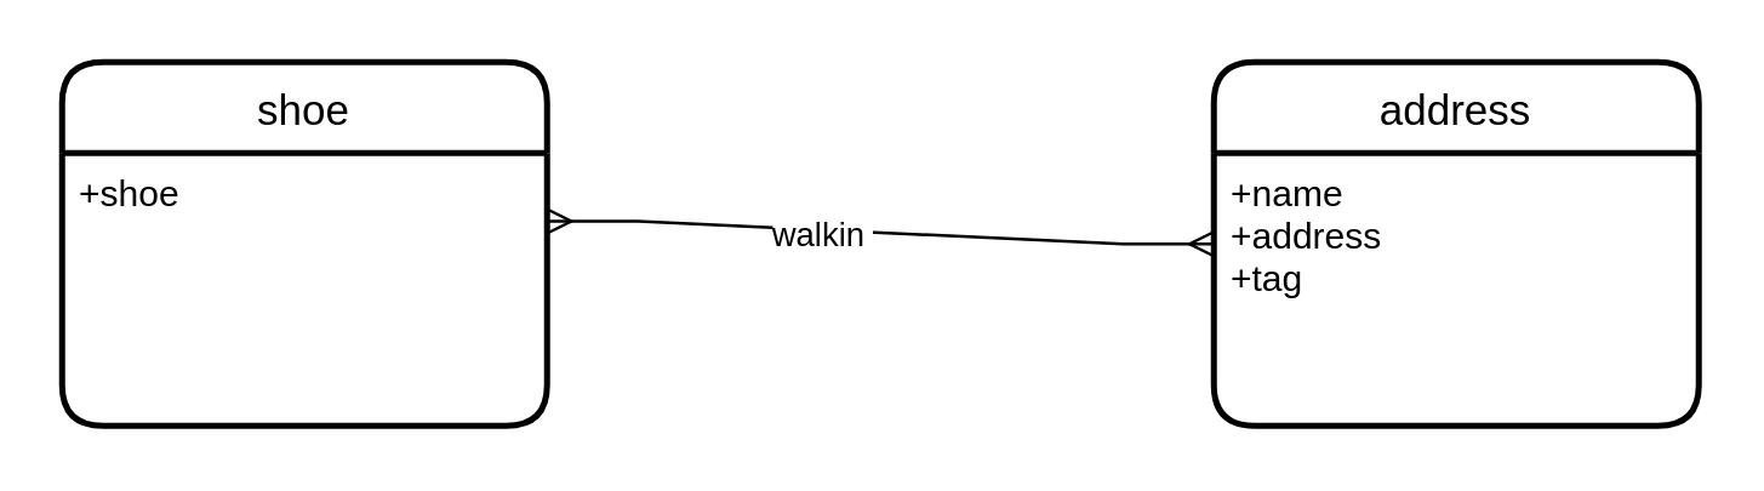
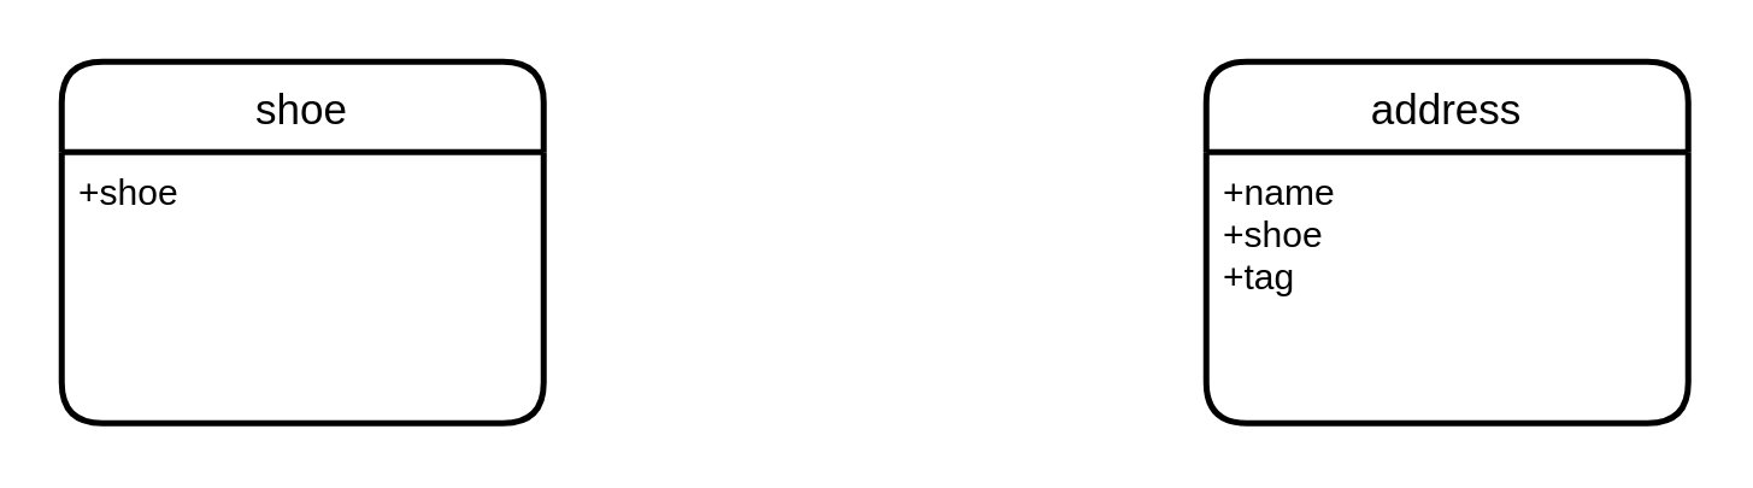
  <mxCell id="0" />
  <mxCell id="1" parent="0" />
  <mxCell id="2" value="shoe" style="swimlane;childLayout=stackLayout;horizontal=1;startSize=30;horizontalStack=0;rounded=1;fontSize=14;fontStyle=0;strokeWidth=2;resizeParent=0;resizeLast=1;shadow=0;dashed=0;align=center;" vertex="1" parent="1"><mxGeometry x="20" y="20" width="160" height="120" as="geometry" /></mxCell>
  <mxCell id="3" value="+shoe" style="align=left;strokeColor=none;fillColor=none;spacingLeft=4;fontSize=12;verticalAlign=top;resizable=0;rotatable=0;part=1;" vertex="1" parent="2"><mxGeometry y="30" width="160" height="90" as="geometry" /></mxCell>
  <mxCell id="4" value="address" style="swimlane;childLayout=stackLayout;horizontal=1;startSize=30;horizontalStack=0;rounded=1;fontSize=14;fontStyle=0;strokeWidth=2;resizeParent=0;resizeLast=1;shadow=0;dashed=0;align=center;" vertex="1" parent="1"><mxGeometry x="400" y="20" width="160" height="120" as="geometry" /></mxCell>
- <mxCell id="5" value="+name&#10;+address&#10;+tag" style="align=left;strokeColor=none;fillColor=none;spacingLeft=4;fontSize=12;verticalAlign=top;resizable=0;rotatable=0;part=1;" vertex="1" parent="4"><mxGeometry y="30" width="160" height="90" as="geometry" /></mxCell>
- <mxCell id="6" value="" style="edgeStyle=entityRelationEdgeStyle;fontSize=12;html=1;endArrow=ERmany;startArrow=ERmany;rounded=0;exitX=1;exitY=0.25;exitDx=0;exitDy=0;entryX=0;entryY=0.5;entryDx=0;entryDy=0;" edge="1" parent="1" source="3" target="4"><mxGeometry width="100" height="100" relative="1" as="geometry"><mxPoint x="260" y="170" as="sourcePoint" /><mxPoint x="360" y="70" as="targetPoint" /></mxGeometry></mxCell>
- <mxCell id="7" value="walkin&amp;nbsp;" style="edgeLabel;html=1;align=center;verticalAlign=middle;resizable=0;points=[];" vertex="1" connectable="0" parent="6"><mxGeometry x="-0.172" y="-1" relative="1" as="geometry"><mxPoint as="offset" /></mxGeometry></mxCell>
+ <mxCell id="5" value="+name&#10;+shoe&#10;+tag" style="align=left;strokeColor=none;fillColor=none;spacingLeft=4;fontSize=12;verticalAlign=top;resizable=0;rotatable=0;part=1;" vertex="1" parent="4"><mxGeometry y="30" width="160" height="90" as="geometry" /></mxCell>
